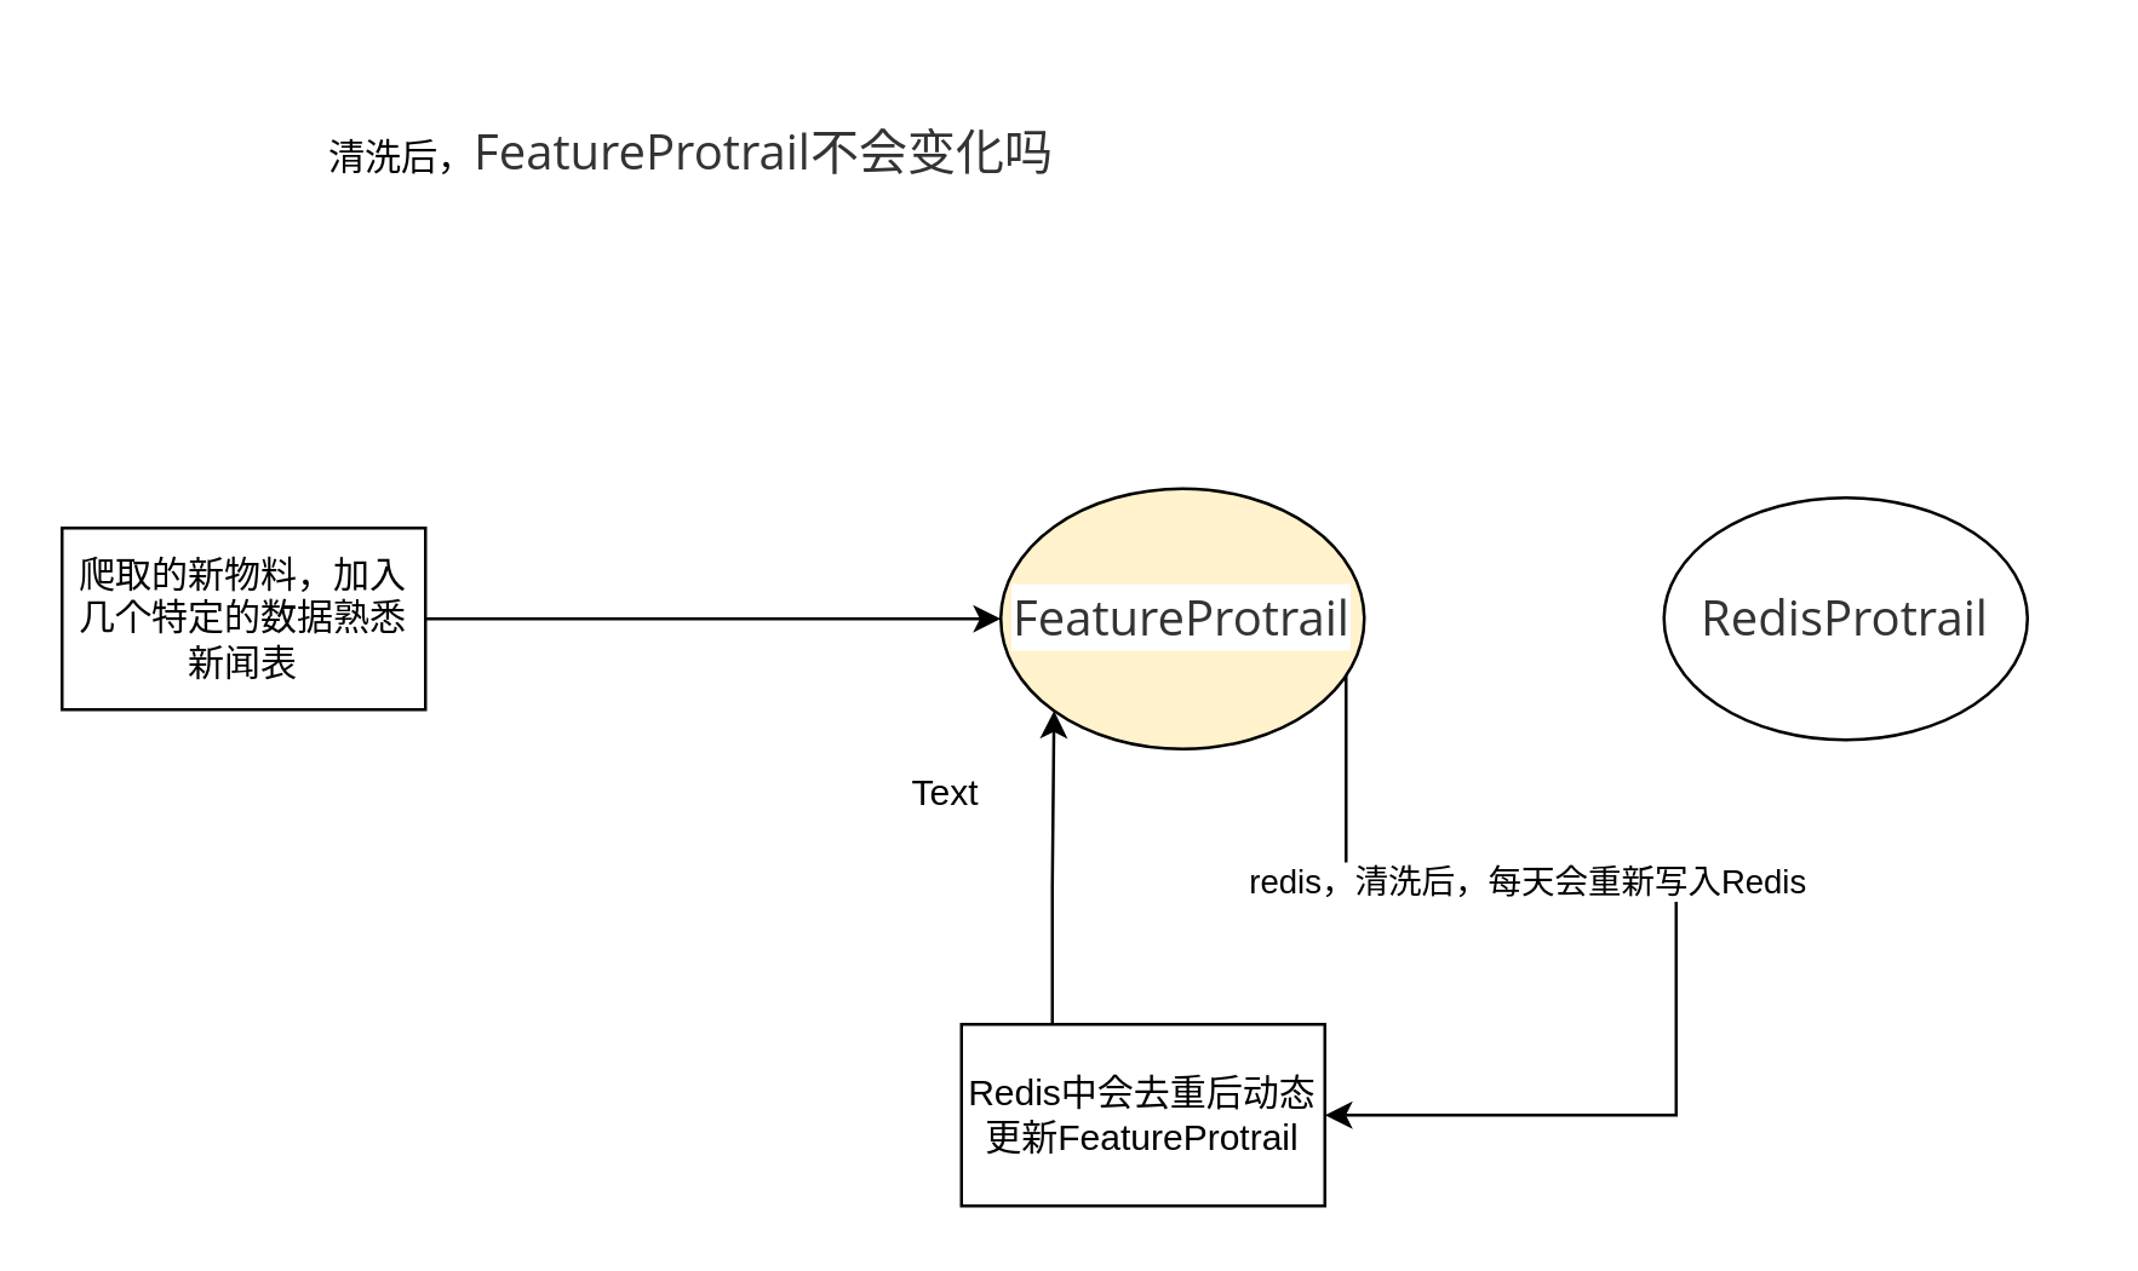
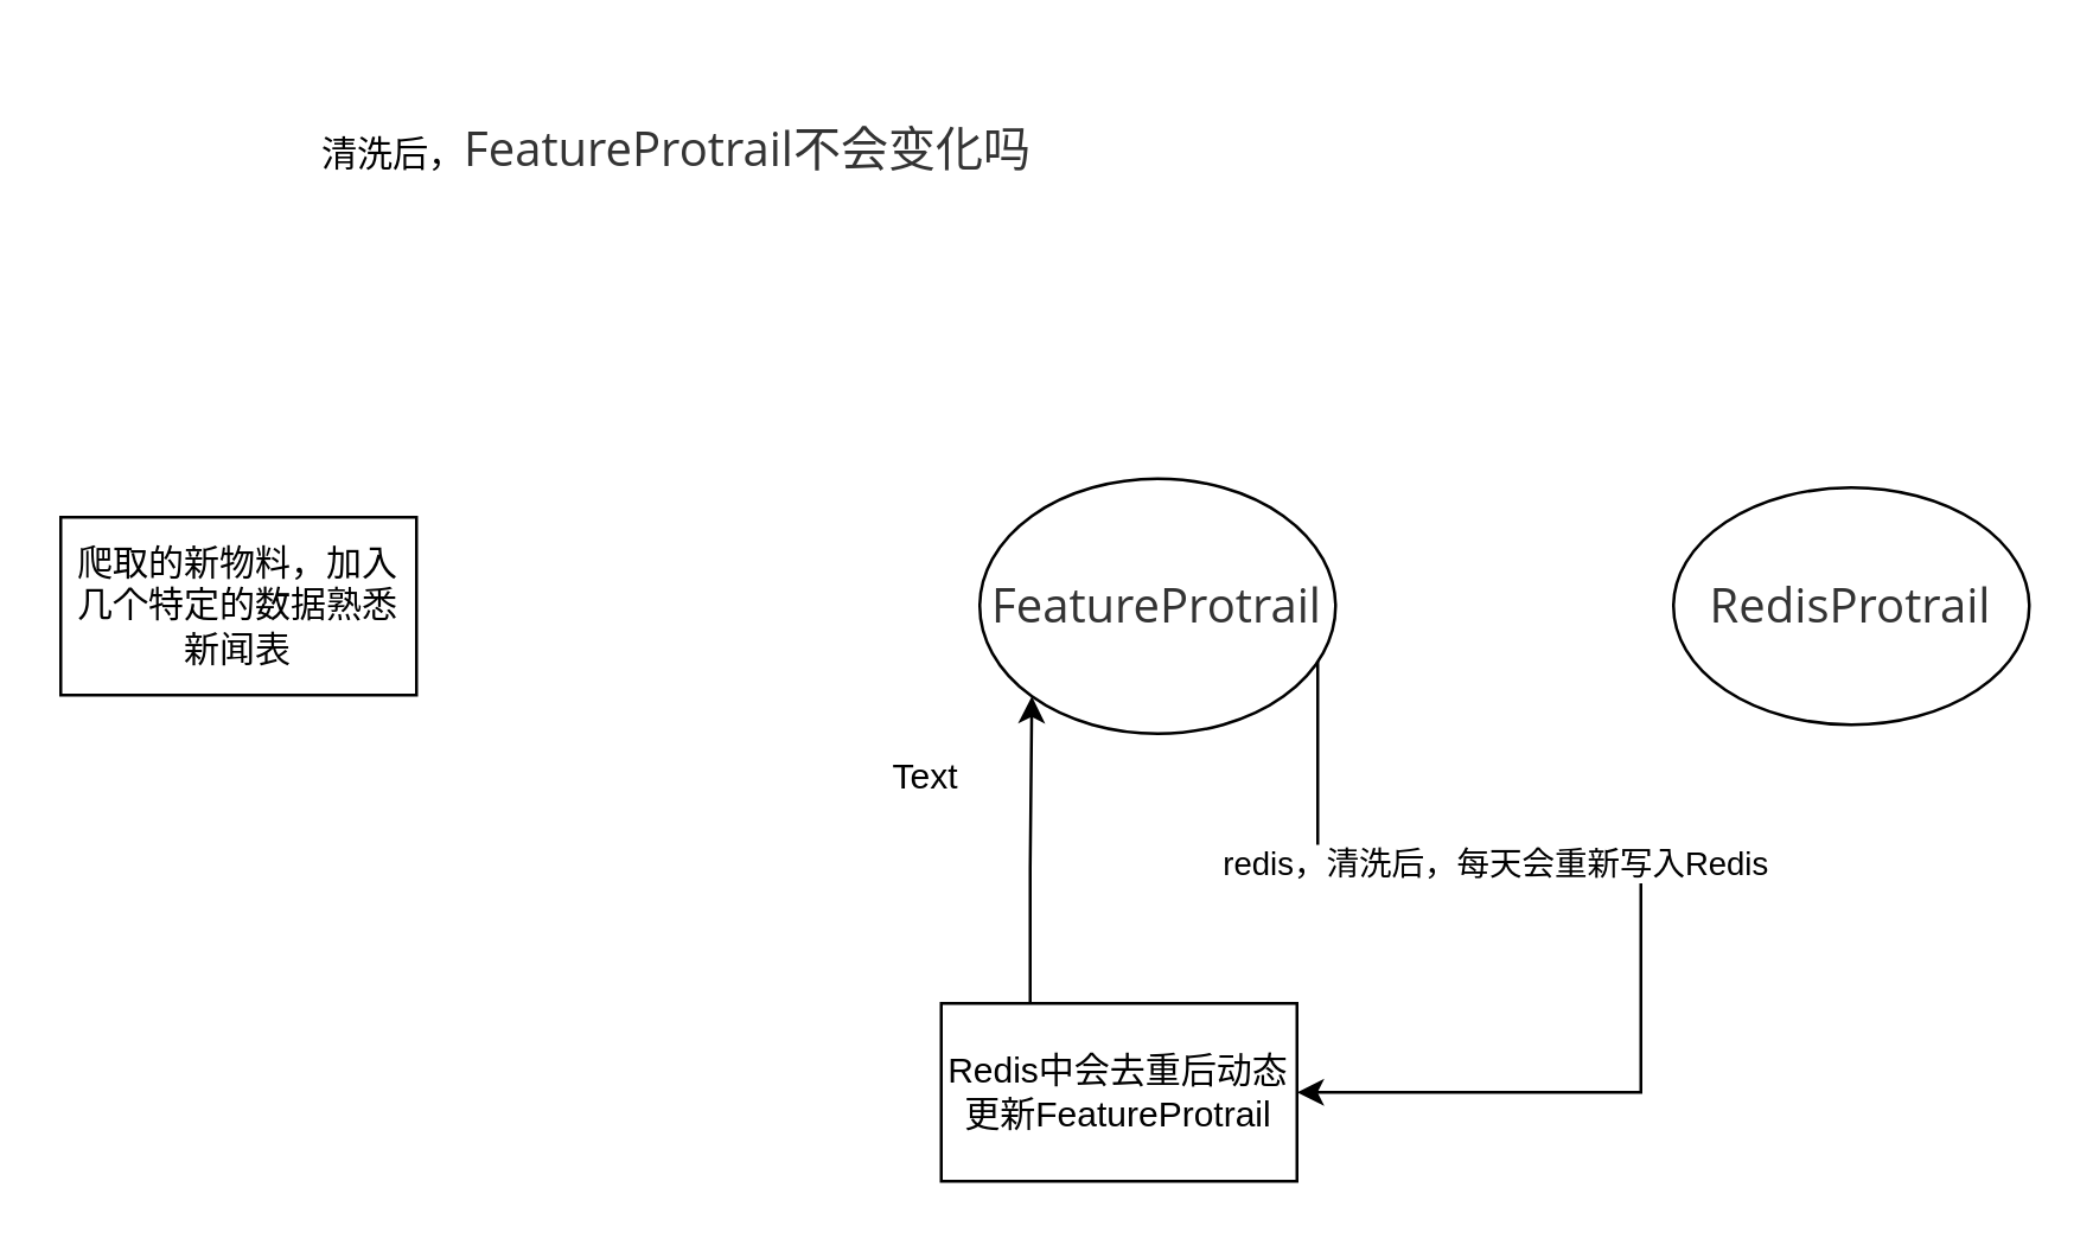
  <mxCell id="0" />
  <mxCell id="1" parent="0" />
  <mxCell id="2" style="edgeStyle=orthogonalEdgeStyle;rounded=0;orthogonalLoop=1;jettySize=auto;html=1;exitX=1;exitY=0.5;exitDx=0;exitDy=0;entryX=1;entryY=0.5;entryDx=0;entryDy=0;" edge="1" parent="1" source="4" target="7"><mxGeometry relative="1" as="geometry"><mxPoint x="420.4" y="332.4" as="targetPoint" /><Array as="points"><mxPoint x="444" y="204" /><mxPoint x="444" y="290" /><mxPoint x="553" y="290" /><mxPoint x="553" y="368" /></Array></mxGeometry></mxCell>
  <mxCell id="3" value="redis，清洗后，每天会重新写入Redis" style="edgeLabel;html=1;align=center;verticalAlign=middle;resizable=0;points=[];" vertex="1" connectable="0" parent="2"><mxGeometry x="-0.236" relative="1" as="geometry"><mxPoint as="offset" /></mxGeometry></mxCell>
- <mxCell id="4" value="&lt;span style=&quot;color: rgb(51 , 51 , 51) ; font-family: &amp;#34;open sans&amp;#34; , &amp;#34;clear sans&amp;#34; , &amp;#34;helvetica neue&amp;#34; , &amp;#34;helvetica&amp;#34; , &amp;#34;arial&amp;#34; , &amp;#34;segoe ui emoji&amp;#34; , sans-serif ; font-size: 16px ; text-align: left ; background-color: rgb(255 , 255 , 255)&quot;&gt;FeatureProtrail &lt;/span&gt;" style="ellipse;whiteSpace=wrap;html=1;fillColor=#fff2cc;" vertex="1" parent="1"><mxGeometry x="330" y="161" width="120" height="86" as="geometry" /></mxCell>
- <mxCell id="5" value="&lt;span style=&quot;color: rgb(51 , 51 , 51) ; font-family: &amp;#34;open sans&amp;#34; , &amp;#34;clear sans&amp;#34; , &amp;#34;helvetica neue&amp;#34; , &amp;#34;helvetica&amp;#34; , &amp;#34;arial&amp;#34; , &amp;#34;segoe ui emoji&amp;#34; , sans-serif ; font-size: 16px ; text-align: left ; background-color: rgb(255 , 255 , 255)&quot;&gt;RedisProtrail &lt;/span&gt;" style="ellipse;whiteSpace=wrap;html=1;" vertex="1" parent="1"><mxGeometry x="549" y="164" width="120" height="80" as="geometry" /></mxCell>
+ <mxCell id="4" value="&lt;span style=&quot;color: rgb(51 , 51 , 51) ; font-family: &amp;#34;open sans&amp;#34; , &amp;#34;clear sans&amp;#34; , &amp;#34;helvetica neue&amp;#34; , &amp;#34;helvetica&amp;#34; , &amp;#34;arial&amp;#34; , &amp;#34;segoe ui emoji&amp;#34; , sans-serif ; font-size: 16px ; text-align: left ; background-color: rgb(255 , 255 , 255)&quot;&gt;FeatureProtrail &lt;/span&gt;" style="ellipse;whiteSpace=wrap;html=1;" vertex="1" parent="1"><mxGeometry x="330" y="161" width="120" height="86" as="geometry" /></mxCell>
+ <mxCell id="5" value="&lt;span style=&quot;color: rgb(51 , 51 , 51) ; font-family: &amp;#34;open sans&amp;#34; , &amp;#34;clear sans&amp;#34; , &amp;#34;helvetica neue&amp;#34; , &amp;#34;helvetica&amp;#34; , &amp;#34;arial&amp;#34; , &amp;#34;segoe ui emoji&amp;#34; , sans-serif ; font-size: 16px ; text-align: left ; background-color: rgb(255 , 255 , 255)&quot;&gt;RedisProtrail &lt;/span&gt;" style="ellipse;whiteSpace=wrap;html=1;" vertex="1" parent="1"><mxGeometry x="564" y="164" width="120" height="80" as="geometry" /></mxCell>
  <mxCell id="6" style="edgeStyle=orthogonalEdgeStyle;rounded=0;orthogonalLoop=1;jettySize=auto;html=1;exitX=0.25;exitY=0;exitDx=0;exitDy=0;entryX=0;entryY=1;entryDx=0;entryDy=0;" edge="1" parent="1" source="7" target="4"><mxGeometry relative="1" as="geometry" /></mxCell>
  <mxCell id="7" value="Redis中会去重后动态更新FeatureProtrail" style="rounded=0;whiteSpace=wrap;html=1;" vertex="1" parent="1"><mxGeometry x="317" y="338" width="120" height="60" as="geometry" /></mxCell>
- <mxCell id="8" style="edgeStyle=orthogonalEdgeStyle;rounded=0;orthogonalLoop=1;jettySize=auto;html=1;" edge="1" parent="1" source="9" target="4"><mxGeometry relative="1" as="geometry" /></mxCell>
  <mxCell id="9" value="爬取的新物料，加入几个特定的数据熟悉&lt;br&gt;新闻表" style="rounded=0;whiteSpace=wrap;html=1;" vertex="1" parent="1"><mxGeometry x="20" y="174" width="120" height="60" as="geometry" /></mxCell>
  <mxCell id="10" value="Text" style="text;html=1;strokeColor=none;fillColor=none;align=center;verticalAlign=middle;whiteSpace=wrap;rounded=0;" vertex="1" parent="1"><mxGeometry x="282" y="247" width="60" height="30" as="geometry" /></mxCell>
  <mxCell id="11" value="清洗后，&lt;span style=&quot;color: rgb(51 , 51 , 51) ; font-family: &amp;#34;open sans&amp;#34; , &amp;#34;clear sans&amp;#34; , &amp;#34;helvetica neue&amp;#34; , &amp;#34;helvetica&amp;#34; , &amp;#34;arial&amp;#34; , &amp;#34;segoe ui emoji&amp;#34; , sans-serif ; font-size: 16px ; text-align: left ; background-color: rgb(255 , 255 , 255)&quot;&gt;FeatureProtrail不会变化吗&lt;/span&gt;" style="text;html=1;strokeColor=none;fillColor=none;align=center;verticalAlign=middle;whiteSpace=wrap;rounded=0;" vertex="1" parent="1"><mxGeometry x="32" y="20" width="392" height="60" as="geometry" /></mxCell>
